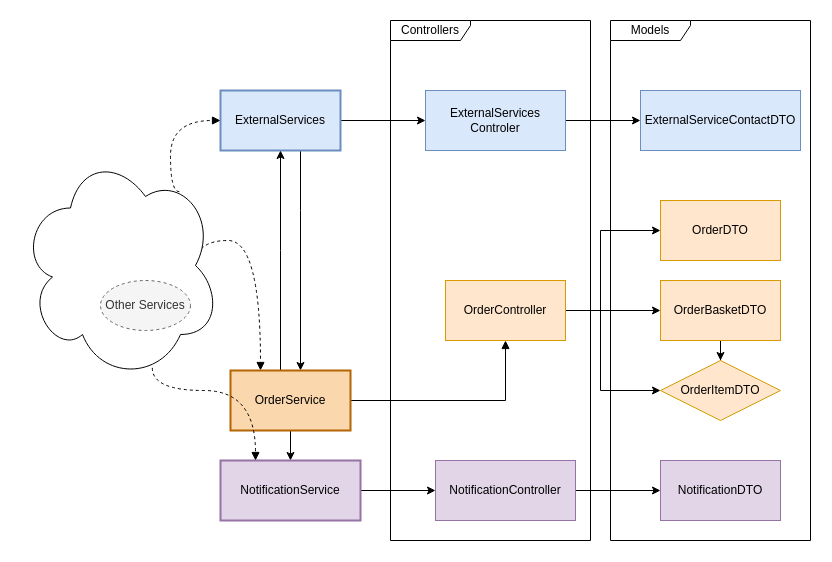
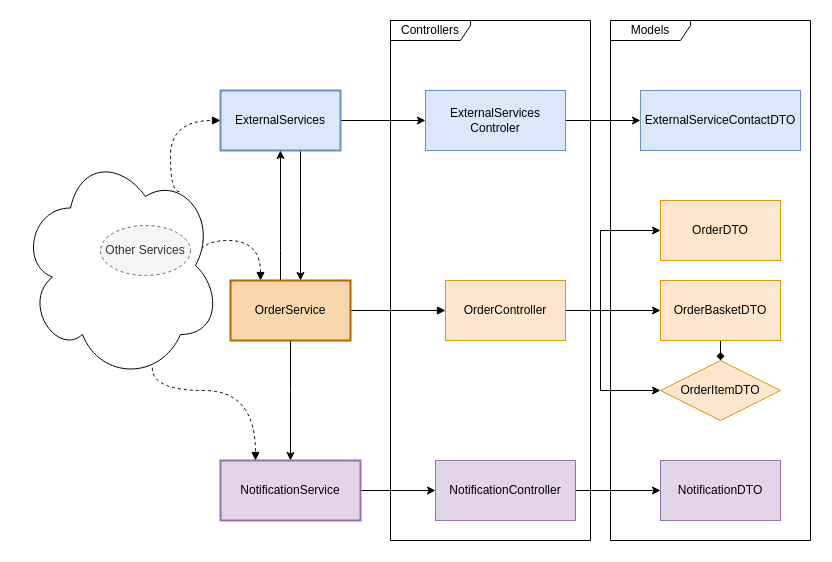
  <mxCell id="0" />
  <mxCell id="1" parent="0" />
  <mxCell id="2" style="edgeStyle=orthogonalEdgeStyle;rounded=0;orthogonalLoop=1;jettySize=auto;html=1;dashed=1;curved=1;endArrow=block;endFill=1;exitX=0.875;exitY=0.5;exitDx=0;exitDy=0;exitPerimeter=0;" edge="1" parent="1" source="3" target="24"><mxGeometry relative="1" as="geometry"><Array as="points"><mxPoint x="195" y="240" /><mxPoint x="260" y="240" /></Array></mxGeometry></mxCell>
  <mxCell id="3" value="" style="ellipse;shape=cloud;whiteSpace=wrap;html=1;" vertex="1" parent="1"><mxGeometry x="20" y="150" width="200" height="230" as="geometry" /></mxCell>
  <mxCell id="4" style="edgeStyle=orthogonalEdgeStyle;rounded=0;orthogonalLoop=1;jettySize=auto;html=1;" edge="1" parent="1" source="6" target="19"><mxGeometry relative="1" as="geometry" /></mxCell>
  <mxCell id="5" style="edgeStyle=orthogonalEdgeStyle;rounded=0;orthogonalLoop=1;jettySize=auto;html=1;" edge="1" parent="1" source="6" target="24"><mxGeometry relative="1" as="geometry"><mxPoint x="309.588" y="270" as="targetPoint" /><Array as="points"><mxPoint x="300" y="210" /><mxPoint x="300" y="210" /></Array></mxGeometry></mxCell>
  <mxCell id="6" value="ExternalServices" style="html=1;whiteSpace=wrap;fillColor=#dae8fc;strokeColor=#6c8ebf;strokeWidth=2;" vertex="1" parent="1"><mxGeometry x="220" y="90" width="120" height="60" as="geometry" /></mxCell>
  <mxCell id="7" value="OrderDTO" style="html=1;whiteSpace=wrap;fillColor=#ffe6cc;strokeColor=#d79b00;" vertex="1" parent="1"><mxGeometry x="660" y="200" width="120" height="60" as="geometry" /></mxCell>
  <mxCell id="8" value="ExternalServiceContactDTO" style="html=1;whiteSpace=wrap;fillColor=#dae8fc;strokeColor=#6c8ebf;" vertex="1" parent="1"><mxGeometry x="640" y="90" width="160" height="60" as="geometry" /></mxCell>
  <mxCell id="9" value="NotificationDTO" style="html=1;whiteSpace=wrap;fillColor=#e1d5e7;strokeColor=#9673a6;" vertex="1" parent="1"><mxGeometry x="660" y="460" width="120" height="60" as="geometry" /></mxCell>
  <mxCell id="10" value="Models" style="shape=umlFrame;whiteSpace=wrap;html=1;pointerEvents=0;width=80;height=20;" vertex="1" parent="1"><mxGeometry x="610" y="20" width="200" height="520" as="geometry" /></mxCell>
  <mxCell id="11" value="Controllers" style="shape=umlFrame;whiteSpace=wrap;html=1;pointerEvents=0;width=80;height=20;" vertex="1" parent="1"><mxGeometry x="390" y="20" width="200" height="520" as="geometry" /></mxCell>
  <mxCell id="12" style="edgeStyle=orthogonalEdgeStyle;rounded=0;orthogonalLoop=1;jettySize=auto;html=1;" edge="1" parent="1" source="15" target="7"><mxGeometry relative="1" as="geometry"><Array as="points"><mxPoint x="600" y="310" /><mxPoint x="600" y="230" /></Array></mxGeometry></mxCell>
  <mxCell id="13" style="edgeStyle=orthogonalEdgeStyle;rounded=0;orthogonalLoop=1;jettySize=auto;html=1;" edge="1" parent="1" source="15" target="26"><mxGeometry relative="1" as="geometry" /></mxCell>
  <mxCell id="14" style="edgeStyle=orthogonalEdgeStyle;rounded=0;orthogonalLoop=1;jettySize=auto;html=1;" edge="1" parent="1" source="15" target="27"><mxGeometry relative="1" as="geometry"><Array as="points"><mxPoint x="600" y="310" /><mxPoint x="600" y="390" /></Array></mxGeometry></mxCell>
  <mxCell id="15" value="OrderController" style="html=1;whiteSpace=wrap;fillColor=#ffe6cc;strokeColor=#d79b00;" vertex="1" parent="1"><mxGeometry x="445" y="280" width="120" height="60" as="geometry" /></mxCell>
  <mxCell id="16" style="edgeStyle=orthogonalEdgeStyle;rounded=0;orthogonalLoop=1;jettySize=auto;html=1;" edge="1" parent="1" source="17" target="9"><mxGeometry relative="1" as="geometry" /></mxCell>
  <mxCell id="17" value="NotificationController" style="html=1;whiteSpace=wrap;fillColor=#e1d5e7;strokeColor=#9673a6;" vertex="1" parent="1"><mxGeometry x="435" y="460" width="140" height="60" as="geometry" /></mxCell>
  <mxCell id="18" style="edgeStyle=orthogonalEdgeStyle;rounded=0;orthogonalLoop=1;jettySize=auto;html=1;" edge="1" parent="1" source="19" target="8"><mxGeometry relative="1" as="geometry" /></mxCell>
  <mxCell id="19" value="ExternalServices&lt;br&gt;Controler" style="html=1;whiteSpace=wrap;fillColor=#dae8fc;strokeColor=#6c8ebf;" vertex="1" parent="1"><mxGeometry x="425" y="90" width="140" height="60" as="geometry" /></mxCell>
- <mxCell id="20" value="Other Services" style="ellipse;whiteSpace=wrap;html=1;dashed=1;fillColor=#f5f5f5;fontColor=#333333;strokeColor=#666666;" vertex="1" parent="1"><mxGeometry x="100" y="280" width="90" height="50" as="geometry" /></mxCell>
+ <mxCell id="20" value="Other Services" style="ellipse;whiteSpace=wrap;html=1;dashed=1;fillColor=#f5f5f5;fontColor=#333333;strokeColor=#666666;" vertex="1" parent="1"><mxGeometry x="100" y="225" width="90" height="50" as="geometry" /></mxCell>
  <mxCell id="21" style="edgeStyle=orthogonalEdgeStyle;rounded=0;orthogonalLoop=1;jettySize=auto;html=1;endArrow=block;endFill=1;" edge="1" parent="1" source="24" target="15"><mxGeometry relative="1" as="geometry" /></mxCell>
  <mxCell id="22" style="edgeStyle=orthogonalEdgeStyle;rounded=0;orthogonalLoop=1;jettySize=auto;html=1;" edge="1" parent="1" source="24" target="6"><mxGeometry relative="1" as="geometry"><mxPoint x="292" y="140" as="targetPoint" /><Array as="points"><mxPoint x="280" y="250" /><mxPoint x="280" y="250" /></Array></mxGeometry></mxCell>
  <mxCell id="23" style="edgeStyle=orthogonalEdgeStyle;rounded=0;orthogonalLoop=1;jettySize=auto;html=1;" edge="1" parent="1" source="24" target="29"><mxGeometry relative="1" as="geometry"><Array as="points"><mxPoint x="290" y="390" /><mxPoint x="290" y="390" /></Array></mxGeometry></mxCell>
- <mxCell id="24" value="OrderService" style="html=1;whiteSpace=wrap;fillColor=#fad7ac;strokeColor=#b46504;strokeWidth=2;" vertex="1" parent="1"><mxGeometry x="230" y="370" width="120" height="60" as="geometry" /></mxCell>
- <mxCell id="25" style="edgeStyle=orthogonalEdgeStyle;rounded=0;orthogonalLoop=1;jettySize=auto;html=1;exitX=0.5;exitY=1;exitDx=0;exitDy=0;" edge="1" parent="1" source="26" target="27"><mxGeometry relative="1" as="geometry" /></mxCell>
+ <mxCell id="24" value="OrderService" style="html=1;whiteSpace=wrap;fillColor=#fad7ac;strokeColor=#b46504;strokeWidth=2;" vertex="1" parent="1"><mxGeometry x="230" y="280" width="120" height="60" as="geometry" /></mxCell>
+ <mxCell id="25" style="edgeStyle=orthogonalEdgeStyle;rounded=0;orthogonalLoop=1;jettySize=auto;html=1;exitX=0.5;exitY=1;exitDx=0;exitDy=0;endArrow=diamond;" edge="1" parent="1" source="26" target="27"><mxGeometry relative="1" as="geometry" /></mxCell>
  <mxCell id="26" value="OrderBasketDTO" style="html=1;whiteSpace=wrap;fillColor=#ffe6cc;strokeColor=#d79b00;" vertex="1" parent="1"><mxGeometry x="660" y="280" width="120" height="60" as="geometry" /></mxCell>
  <mxCell id="27" value="OrderItemDTO" style="rhombus;html=1;whiteSpace=wrap;fillColor=#ffe6cc;strokeColor=#d79b00;" vertex="1" parent="1"><mxGeometry x="660" y="360" width="120" height="60" as="geometry" /></mxCell>
  <mxCell id="28" style="edgeStyle=orthogonalEdgeStyle;rounded=0;orthogonalLoop=1;jettySize=auto;html=1;" edge="1" parent="1" source="29" target="17"><mxGeometry relative="1" as="geometry" /></mxCell>
  <mxCell id="29" value="NotificationService" style="html=1;whiteSpace=wrap;fillColor=#e1d5e7;strokeColor=#9673a6;strokeWidth=2;" vertex="1" parent="1"><mxGeometry x="220" y="460" width="140" height="60" as="geometry" /></mxCell>
  <mxCell id="30" style="edgeStyle=orthogonalEdgeStyle;rounded=0;orthogonalLoop=1;jettySize=auto;html=1;dashed=1;curved=1;endArrow=block;endFill=1;exitX=0.794;exitY=0.179;exitDx=0;exitDy=0;exitPerimeter=0;entryX=0;entryY=0.5;entryDx=0;entryDy=0;" edge="1" parent="1" source="3" target="6"><mxGeometry relative="1" as="geometry"><Array as="points"><mxPoint x="170" y="191" /><mxPoint x="170" y="120" /></Array><mxPoint x="205" y="344" as="sourcePoint" /><mxPoint x="270" y="350" as="targetPoint" /></mxGeometry></mxCell>
  <mxCell id="31" style="edgeStyle=orthogonalEdgeStyle;rounded=0;orthogonalLoop=1;jettySize=auto;html=1;dashed=1;curved=1;endArrow=block;endFill=1;exitX=0.659;exitY=0.945;exitDx=0;exitDy=0;exitPerimeter=0;entryX=0.25;entryY=0;entryDx=0;entryDy=0;" edge="1" parent="1" source="3" target="29"><mxGeometry relative="1" as="geometry"><Array as="points"><mxPoint x="152" y="390" /><mxPoint x="255" y="390" /></Array><mxPoint x="190" y="415" as="sourcePoint" /><mxPoint x="255" y="430" as="targetPoint" /></mxGeometry></mxCell>
